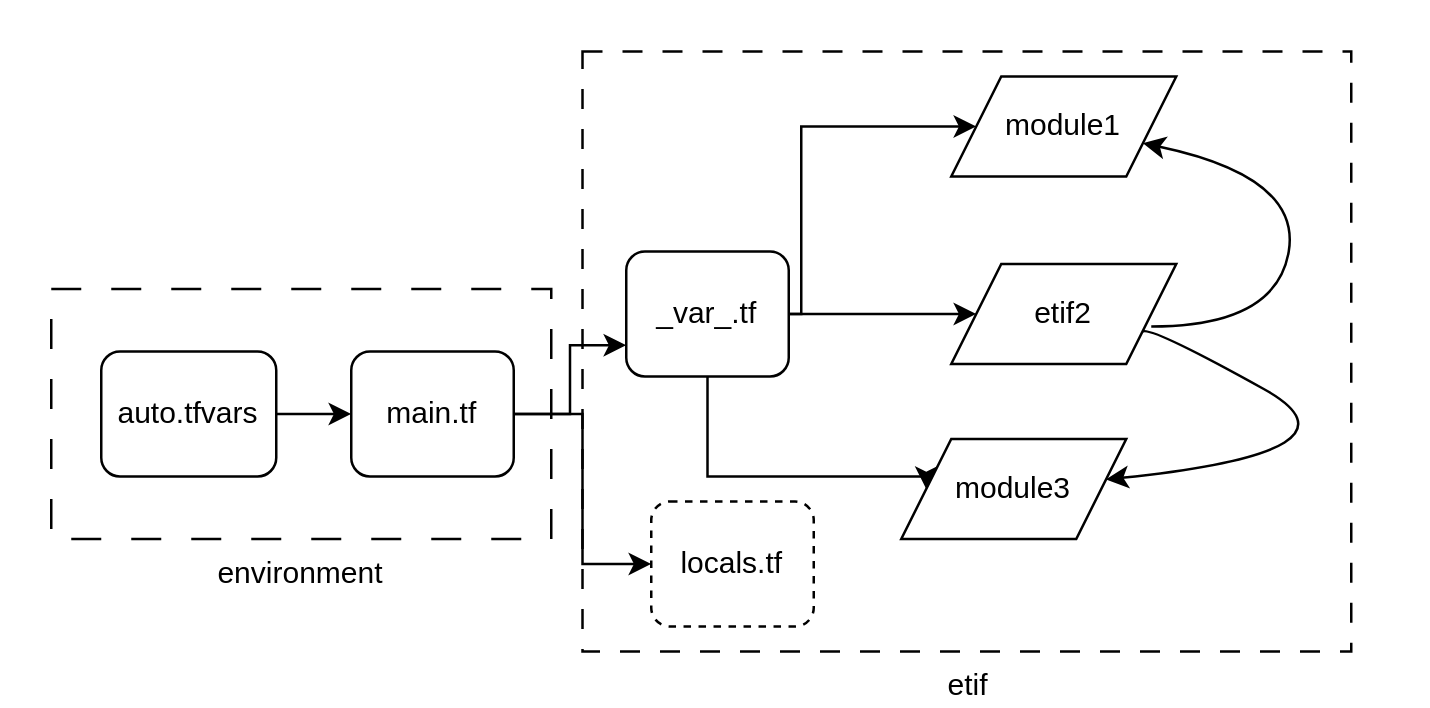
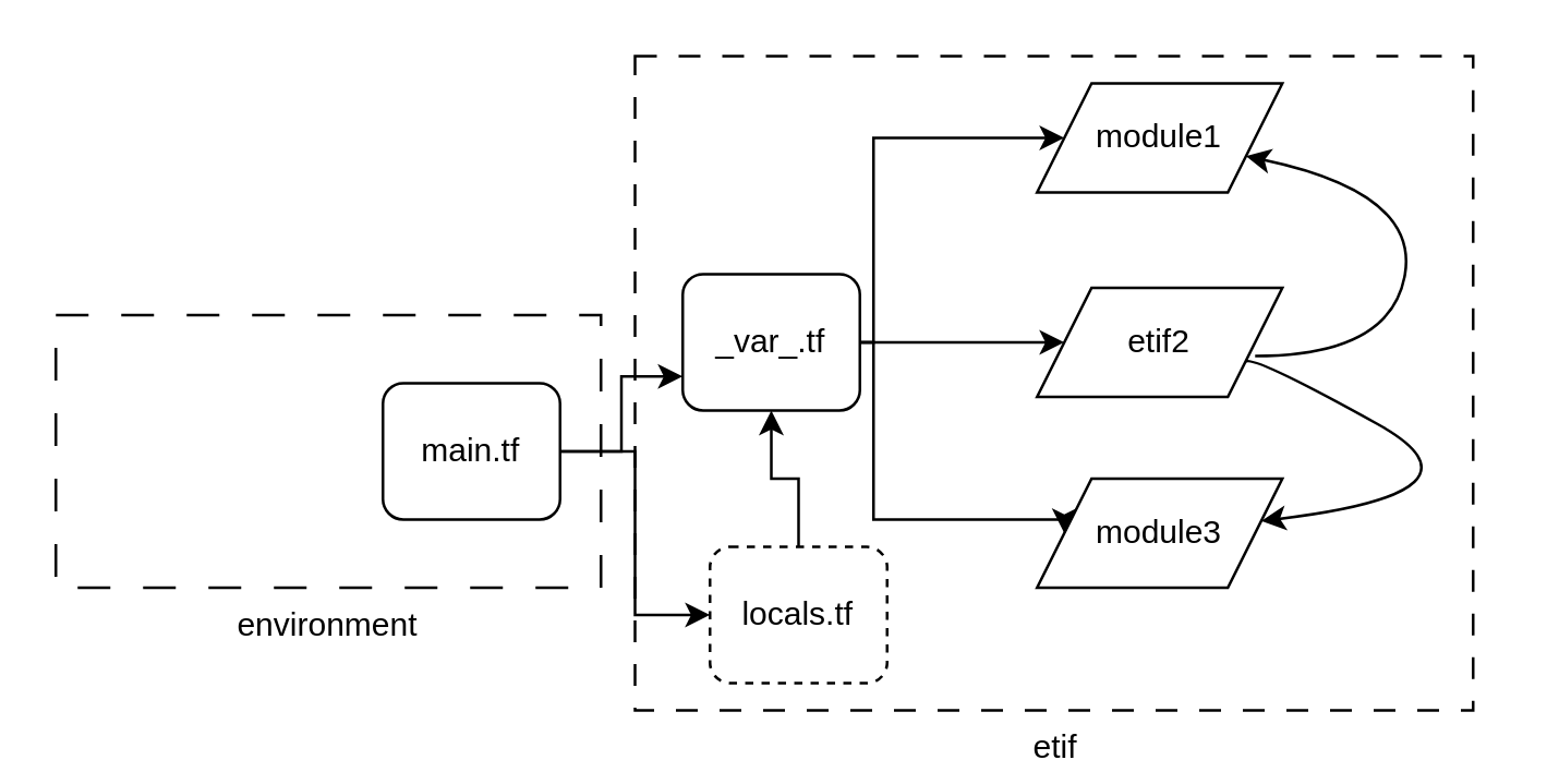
  <mxCell id="0" />
  <mxCell id="1" parent="0" />
  <mxCell id="2" value="etif" style="rounded=0;whiteSpace=wrap;html=1;fillColor=none;dashed=1;dashPattern=8 8;labelPosition=center;verticalLabelPosition=bottom;align=center;verticalAlign=top;" vertex="1" parent="1"><mxGeometry x="232.5" y="20" width="307.5" height="240" as="geometry" /></mxCell>
  <mxCell id="3" value="environment" style="rounded=0;whiteSpace=wrap;html=1;fillColor=none;dashed=1;dashPattern=12 12;align=center;labelPosition=center;verticalLabelPosition=bottom;verticalAlign=top;" vertex="1" parent="1"><mxGeometry x="20" y="115" width="200" height="100" as="geometry" /></mxCell>
- <mxCell id="4" value="" style="edgeStyle=orthogonalEdgeStyle;rounded=0;orthogonalLoop=1;jettySize=auto;html=1;" edge="1" parent="1" source="5" target="8"><mxGeometry relative="1" as="geometry" /></mxCell>
- <mxCell id="5" value="auto.tfvars" style="rounded=1;whiteSpace=wrap;html=1;" vertex="1" parent="1"><mxGeometry x="40" y="140" width="70" height="50" as="geometry" /></mxCell>
  <mxCell id="6" style="edgeStyle=orthogonalEdgeStyle;rounded=0;orthogonalLoop=1;jettySize=auto;html=1;entryX=0;entryY=0.5;entryDx=0;entryDy=0;" edge="1" parent="1" source="8" target="14"><mxGeometry relative="1" as="geometry" /></mxCell>
  <mxCell id="7" style="edgeStyle=orthogonalEdgeStyle;rounded=0;orthogonalLoop=1;jettySize=auto;html=1;entryX=0;entryY=0.75;entryDx=0;entryDy=0;" edge="1" parent="1" source="8" target="12"><mxGeometry relative="1" as="geometry" /></mxCell>
  <mxCell id="8" value="main.tf" style="rounded=1;whiteSpace=wrap;html=1;" vertex="1" parent="1"><mxGeometry x="140" y="140" width="65" height="50" as="geometry" /></mxCell>
  <mxCell id="9" style="edgeStyle=orthogonalEdgeStyle;rounded=0;orthogonalLoop=1;jettySize=auto;html=1;entryX=0;entryY=0.5;entryDx=0;entryDy=0;" edge="1" parent="1" source="12" target="16"><mxGeometry relative="1" as="geometry" /></mxCell>
  <mxCell id="10" style="edgeStyle=orthogonalEdgeStyle;rounded=0;orthogonalLoop=1;jettySize=auto;html=1;entryX=0;entryY=0.5;entryDx=0;entryDy=0;" edge="1" parent="1" source="12" target="17"><mxGeometry relative="1" as="geometry"><Array as="points"><mxPoint x="320" y="190" /><mxPoint x="390" y="190" /></Array></mxGeometry></mxCell>
  <mxCell id="11" style="edgeStyle=orthogonalEdgeStyle;rounded=0;orthogonalLoop=1;jettySize=auto;html=1;entryX=0;entryY=0.5;entryDx=0;entryDy=0;" edge="1" parent="1" source="12" target="15"><mxGeometry relative="1" as="geometry"><Array as="points"><mxPoint x="320" y="50" /></Array></mxGeometry></mxCell>
  <mxCell id="12" value="_var_.tf" style="rounded=1;whiteSpace=wrap;html=1;" vertex="1" parent="1"><mxGeometry x="250" y="100" width="65" height="50" as="geometry" /></mxCell>
+ <mxCell id="13" value="" style="edgeStyle=orthogonalEdgeStyle;rounded=0;orthogonalLoop=1;jettySize=auto;html=1;" edge="1" parent="1" source="14" target="12"><mxGeometry relative="1" as="geometry" /></mxCell>
  <mxCell id="14" value="locals.tf" style="rounded=1;whiteSpace=wrap;html=1;dashed=1;" vertex="1" parent="1"><mxGeometry x="260" y="200" width="65" height="50" as="geometry" /></mxCell>
  <mxCell id="15" value="module1" style="shape=parallelogram;perimeter=parallelogramPerimeter;whiteSpace=wrap;html=1;fixedSize=1;" vertex="1" parent="1"><mxGeometry x="380" y="30" width="90" height="40" as="geometry" /></mxCell>
  <mxCell id="16" value="etif2" style="shape=parallelogram;perimeter=parallelogramPerimeter;whiteSpace=wrap;html=1;fixedSize=1;" vertex="1" parent="1"><mxGeometry x="380" y="105" width="90" height="40" as="geometry" /></mxCell>
- <mxCell id="17" value="module3" style="shape=parallelogram;perimeter=parallelogramPerimeter;whiteSpace=wrap;html=1;fixedSize=1;" vertex="1" parent="1"><mxGeometry x="360" y="175" width="90" height="40" as="geometry" /></mxCell>
+ <mxCell id="17" value="module3" style="shape=parallelogram;perimeter=parallelogramPerimeter;whiteSpace=wrap;html=1;fixedSize=1;" vertex="1" parent="1"><mxGeometry x="380" y="175" width="90" height="40" as="geometry" /></mxCell>
  <mxCell id="18" value="" style="curved=1;endArrow=classic;html=1;rounded=0;" edge="1" parent="1" target="15"><mxGeometry width="50" height="50" relative="1" as="geometry"><mxPoint x="460" y="130" as="sourcePoint" /><mxPoint x="510" y="80" as="targetPoint" /><Array as="points"><mxPoint x="510" y="130" /><mxPoint x="520" y="70" /></Array></mxGeometry></mxCell>
  <mxCell id="19" value="" style="curved=1;endArrow=classic;html=1;rounded=0;exitX=1;exitY=0.75;exitDx=0;exitDy=0;" edge="1" parent="1" source="16" target="17"><mxGeometry width="50" height="50" relative="1" as="geometry"><mxPoint x="530" y="250" as="sourcePoint" /><mxPoint x="490" y="265" as="targetPoint" /><Array as="points"><mxPoint x="460" y="130" /><mxPoint x="550" y="180" /></Array></mxGeometry></mxCell>
